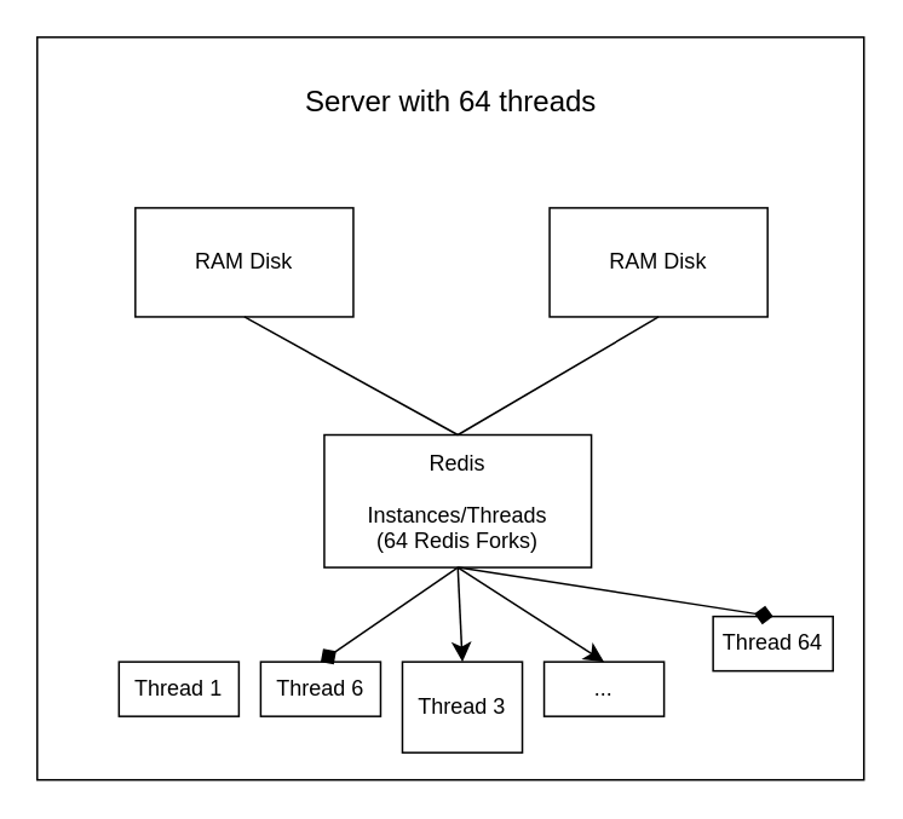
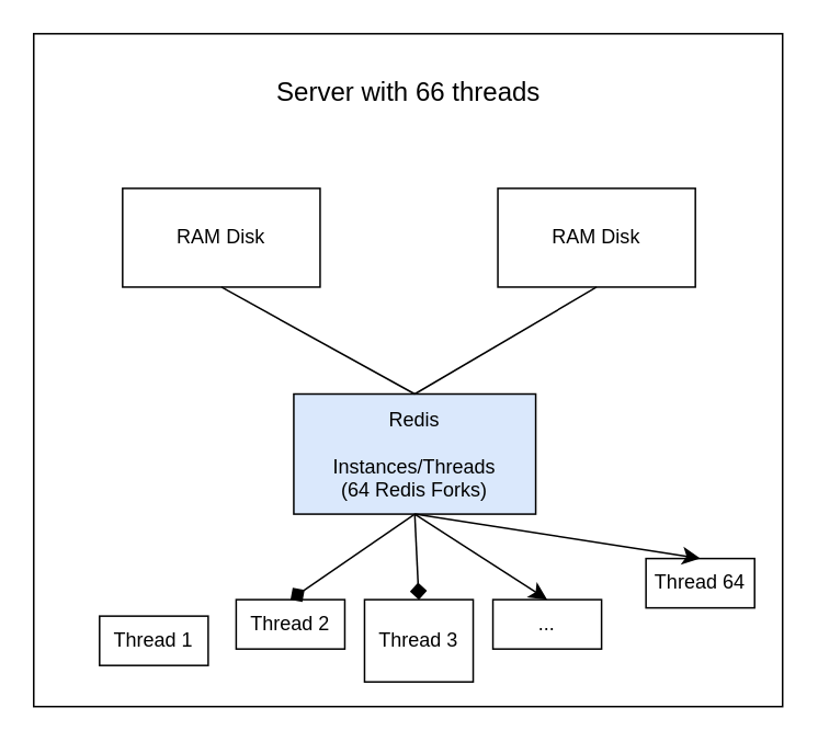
  <mxCell id="0" />
  <mxCell id="1" parent="0" />
  <mxCell id="2" value="" style="rounded=0;whiteSpace=wrap;html=1;" vertex="1" parent="1"><mxGeometry x="20" y="20" width="455" height="409" as="geometry" /></mxCell>
  <mxCell id="3" value="RAM Disk" style="rounded=0;whiteSpace=wrap;html=1;" vertex="1" parent="1"><mxGeometry x="74" y="114" width="120" height="60" as="geometry" /></mxCell>
  <mxCell id="4" value="RAM Disk" style="rounded=0;whiteSpace=wrap;html=1;" vertex="1" parent="1"><mxGeometry x="302" y="114" width="120" height="60" as="geometry" /></mxCell>
- <mxCell id="5" value="Redis&lt;div&gt;&lt;br&gt;&lt;/div&gt;&lt;div&gt;Instances/Threads&lt;/div&gt;&lt;div&gt;(64 Redis Forks)&lt;/div&gt;" style="rounded=0;whiteSpace=wrap;html=1;" vertex="1" parent="1"><mxGeometry x="178" y="239" width="147" height="73" as="geometry" /></mxCell>
- <mxCell id="6" value="Thread 1" style="rounded=0;whiteSpace=wrap;html=1;" vertex="1" parent="1"><mxGeometry x="65" y="364" width="66" height="30" as="geometry" /></mxCell>
- <mxCell id="7" value="Thread 6" style="rounded=0;whiteSpace=wrap;html=1;" vertex="1" parent="1"><mxGeometry x="143" y="364" width="66" height="30" as="geometry" /></mxCell>
+ <mxCell id="5" value="Redis&lt;div&gt;&lt;br&gt;&lt;/div&gt;&lt;div&gt;Instances/Threads&lt;/div&gt;&lt;div&gt;(64 Redis Forks)&lt;/div&gt;" style="rounded=0;whiteSpace=wrap;html=1;fillColor=#dae8fc;" vertex="1" parent="1"><mxGeometry x="178" y="239" width="147" height="73" as="geometry" /></mxCell>
+ <mxCell id="6" value="Thread 1" style="rounded=0;whiteSpace=wrap;html=1;" vertex="1" parent="1"><mxGeometry x="60" y="374" width="66" height="30" as="geometry" /></mxCell>
+ <mxCell id="7" value="Thread 2" style="rounded=0;whiteSpace=wrap;html=1;" vertex="1" parent="1"><mxGeometry x="143" y="364" width="66" height="30" as="geometry" /></mxCell>
  <mxCell id="8" value="Thread 3" style="rounded=0;whiteSpace=wrap;html=1;" vertex="1" parent="1"><mxGeometry x="221" y="364" width="66" height="50" as="geometry" /></mxCell>
  <mxCell id="9" value="..." style="rounded=0;whiteSpace=wrap;html=1;" vertex="1" parent="1"><mxGeometry x="299" y="364" width="66" height="30" as="geometry" /></mxCell>
  <mxCell id="10" value="Thread 64" style="rounded=0;whiteSpace=wrap;html=1;" vertex="1" parent="1"><mxGeometry x="392" y="339" width="66" height="30" as="geometry" /></mxCell>
  <mxCell id="11" value="" style="endArrow=none;html=1;rounded=0;fontSize=12;startSize=8;endSize=8;curved=1;entryX=0.5;entryY=1;entryDx=0;entryDy=0;exitX=0.5;exitY=0;exitDx=0;exitDy=0;" edge="1" parent="1" source="5" target="3"><mxGeometry width="50" height="50" relative="1" as="geometry"><mxPoint x="278" y="274" as="sourcePoint" /><mxPoint x="328" y="224" as="targetPoint" /></mxGeometry></mxCell>
  <mxCell id="12" value="" style="endArrow=none;html=1;rounded=0;fontSize=12;startSize=8;endSize=8;curved=1;entryX=0.5;entryY=1;entryDx=0;entryDy=0;exitX=0.5;exitY=0;exitDx=0;exitDy=0;" edge="1" parent="1" source="5" target="4"><mxGeometry width="50" height="50" relative="1" as="geometry"><mxPoint x="278" y="274" as="sourcePoint" /><mxPoint x="328" y="224" as="targetPoint" /></mxGeometry></mxCell>
  <mxCell id="13" value="" style="endArrow=diamond;html=1;rounded=0;fontSize=12;startSize=8;endSize=8;curved=1;entryX=0.5;entryY=0;entryDx=0;entryDy=0;exitX=0.5;exitY=1;exitDx=0;exitDy=0;" edge="1" parent="1" source="5" target="7"><mxGeometry width="50" height="50" relative="1" as="geometry"><mxPoint x="250" y="311" as="sourcePoint" /><mxPoint x="328" y="224" as="targetPoint" /></mxGeometry></mxCell>
- <mxCell id="14" value="" style="endArrow=classic;html=1;rounded=0;fontSize=12;startSize=8;endSize=8;curved=1;entryX=0.5;entryY=0;entryDx=0;entryDy=0;exitX=0.5;exitY=1;exitDx=0;exitDy=0;" edge="1" parent="1" source="5" target="8"><mxGeometry width="50" height="50" relative="1" as="geometry"><mxPoint x="278" y="174" as="sourcePoint" /><mxPoint x="328" y="124" as="targetPoint" /></mxGeometry></mxCell>
+ <mxCell id="14" value="" style="endArrow=diamond;html=1;rounded=0;fontSize=12;startSize=8;endSize=8;curved=1;entryX=0.5;entryY=0;entryDx=0;entryDy=0;exitX=0.5;exitY=1;exitDx=0;exitDy=0;" edge="1" parent="1" source="5" target="8"><mxGeometry width="50" height="50" relative="1" as="geometry"><mxPoint x="278" y="174" as="sourcePoint" /><mxPoint x="328" y="124" as="targetPoint" /></mxGeometry></mxCell>
  <mxCell id="15" value="" style="endArrow=classic;html=1;rounded=0;fontSize=12;startSize=8;endSize=8;curved=1;entryX=0.5;entryY=0;entryDx=0;entryDy=0;exitX=0.5;exitY=1;exitDx=0;exitDy=0;" edge="1" parent="1" source="5" target="9"><mxGeometry width="50" height="50" relative="1" as="geometry"><mxPoint x="278" y="174" as="sourcePoint" /><mxPoint x="328" y="124" as="targetPoint" /></mxGeometry></mxCell>
- <mxCell id="16" value="" style="endArrow=diamond;html=1;rounded=0;fontSize=12;startSize=8;endSize=8;curved=1;entryX=0.5;entryY=0;entryDx=0;entryDy=0;exitX=0.5;exitY=1;exitDx=0;exitDy=0;" edge="1" parent="1" source="5" target="10"><mxGeometry width="50" height="50" relative="1" as="geometry"><mxPoint x="278" y="174" as="sourcePoint" /><mxPoint x="328" y="124" as="targetPoint" /></mxGeometry></mxCell>
- <mxCell id="17" value="Server with 64 threads" style="text;html=1;align=center;verticalAlign=middle;whiteSpace=wrap;rounded=0;fontSize=16;" vertex="1" parent="1"><mxGeometry x="155.75" y="40" width="183.5" height="30" as="geometry" /></mxCell>
+ <mxCell id="16" value="" style="endArrow=classic;html=1;rounded=0;fontSize=12;startSize=8;endSize=8;curved=1;entryX=0.5;entryY=0;entryDx=0;entryDy=0;exitX=0.5;exitY=1;exitDx=0;exitDy=0;" edge="1" parent="1" source="5" target="10"><mxGeometry width="50" height="50" relative="1" as="geometry"><mxPoint x="278" y="174" as="sourcePoint" /><mxPoint x="328" y="124" as="targetPoint" /></mxGeometry></mxCell>
+ <mxCell id="17" value="Server with 66 threads" style="text;html=1;align=center;verticalAlign=middle;whiteSpace=wrap;rounded=0;fontSize=16;" vertex="1" parent="1"><mxGeometry x="155.75" y="40" width="183.5" height="30" as="geometry" /></mxCell>
